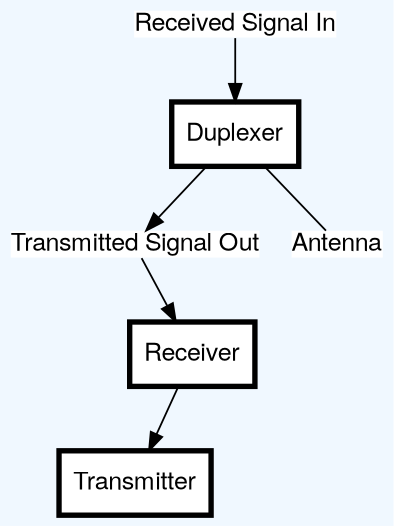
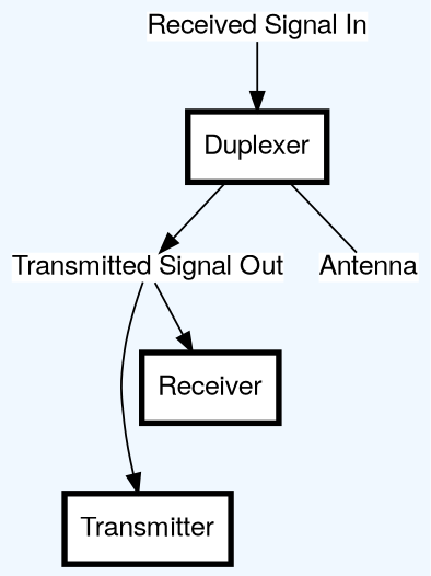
  digraph {
    bgcolor=aliceblue
    fontname="Helvetica,Arial,sans-serif"
    node [fillcolor=white fontname="Helvetica,Arial,sans-serif" penwidth=3 shape=rectangle style=filled]
    edge [fontname="Helvetica,Arial,sans-serif"]
    n1 [label=Transmitter]
    n2 [label=Duplexer]
    n3 [label="Transmitted Signal Out" shape=plain]
    n4 [label=Antenna shape=plain]
    n5 [label=Receiver]
    n6 [label="Received Signal In" shape=plain]
    n2 -> n3
    n2 -> n4 [dir=none]
    n3 -> n5
-   n5 -> n1
+   n3 -> n1
    n6 -> n2
  }
